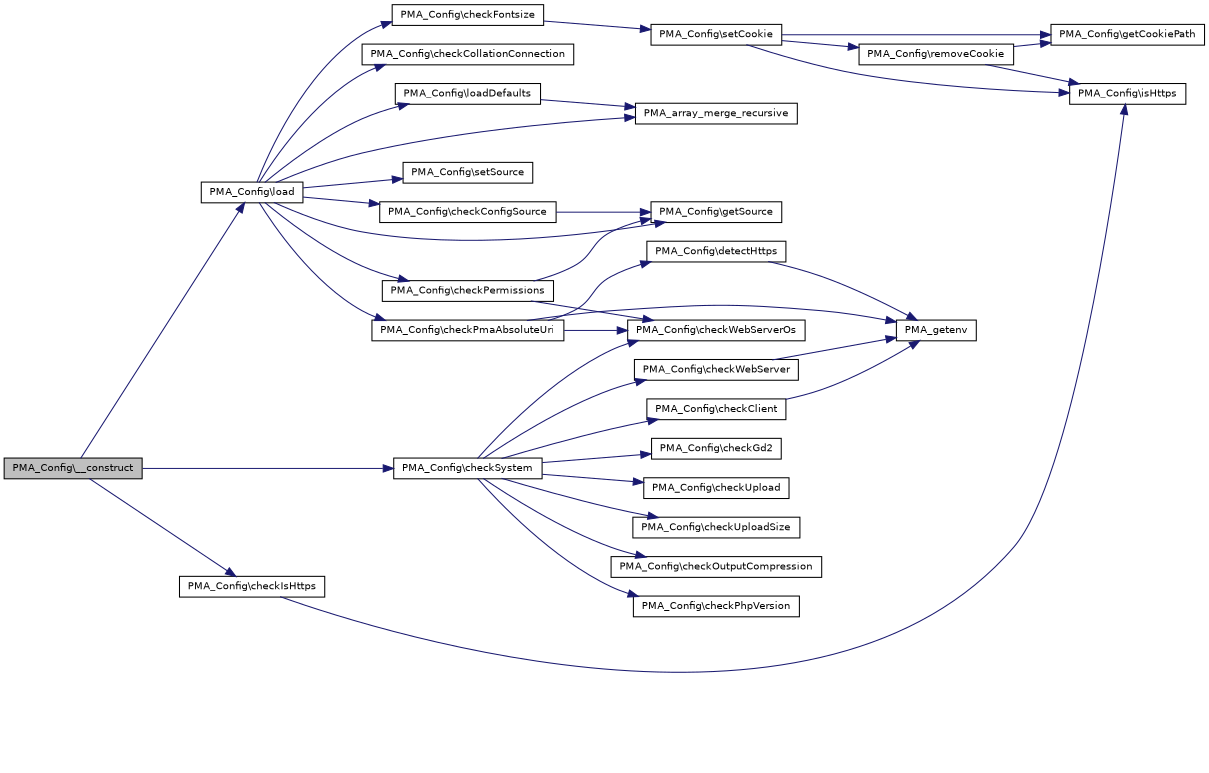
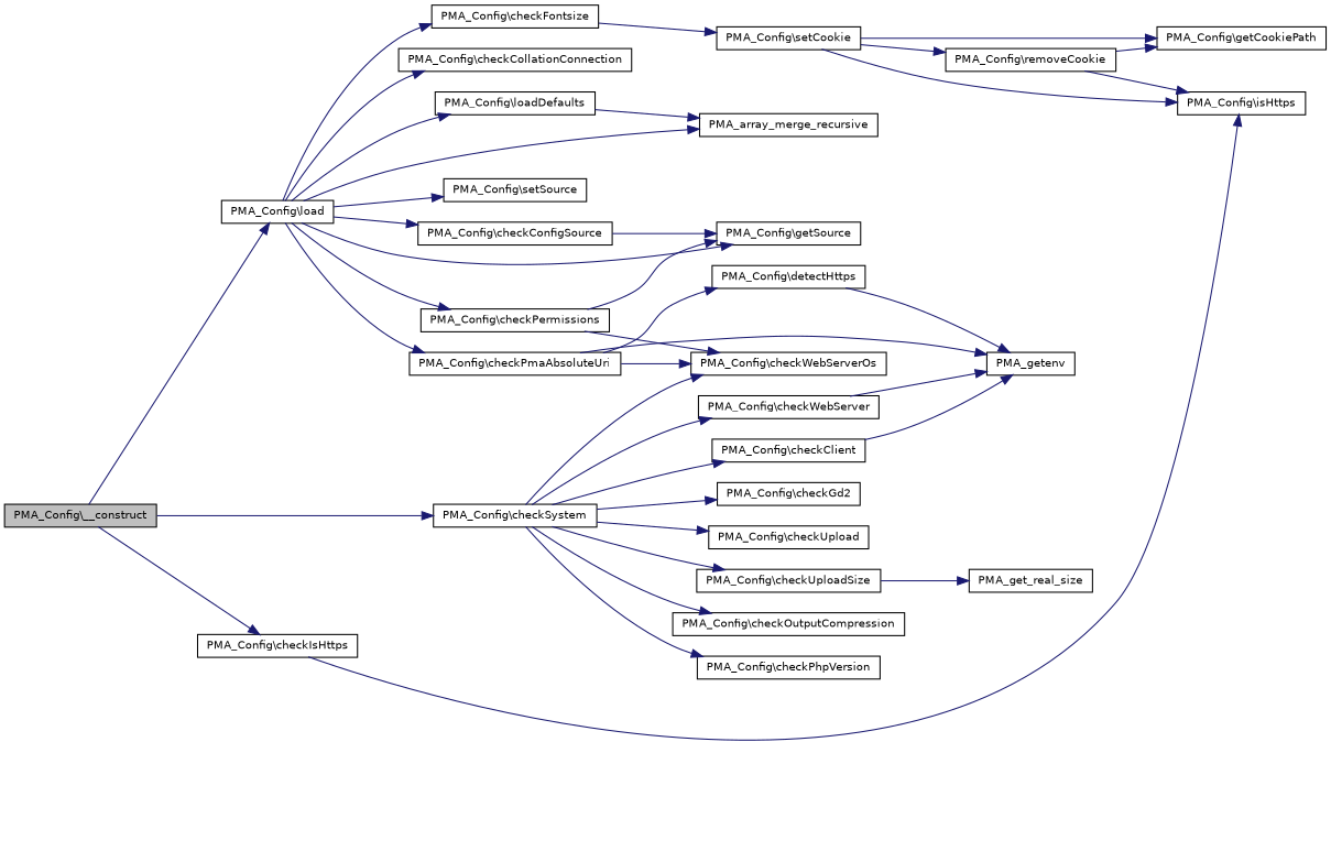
  digraph {
    rankdir=LR
    node [color=black fillcolor=white fontname=Helvetica fontsize=10 shape=record style=filled]
    edge [color=midnightblue fontname=Helvetica fontsize=10 labelfontname=Helvetica labelfontsize=10 style=solid]
    n1 [fillcolor=grey75 fontcolor=black height=0.2 label="PMA_Config\\__construct" width=0.4]
    n2 [height=0.2 label="PMA_Config\\load" width=0.4]
    n3 [height=0.2 label="PMA_Config\\checkSystem" width=0.4]
    n4 [height=0.2 label="PMA_Config\\checkIsHttps" width=0.4]
    n5 [height=0.2 label="PMA_Config\\loadDefaults" width=0.4]
    n6 [height=0.2 label=PMA_array_merge_recursive width=0.4]
    n7 [height=0.2 label="PMA_Config\\setSource" width=0.4]
    n8 [height=0.2 label="PMA_Config\\checkConfigSource" width=0.4]
    n9 [height=0.2 label="PMA_Config\\getSource" width=0.4]
    n10 [height=0.2 label="PMA_Config\\checkPmaAbsoluteUri" width=0.4]
    n11 [height=0.2 label="PMA_Config\\checkFontsize" width=0.4]
    n12 [height=0.2 label="PMA_Config\\checkPermissions" width=0.4]
    n13 [height=0.2 label="PMA_Config\\checkCollationConnection" width=0.4]
    n14 [height=0.2 label="PMA_Config\\detectHttps" width=0.4]
    n15 [height=0.2 label=PMA_getenv width=0.4]
    n16 [height=0.2 label="PMA_Config\\checkWebServerOs" width=0.4]
    n17 [height=0.2 label="PMA_Config\\setCookie" width=0.4]
    n18 [height=0.2 label="PMA_Config\\removeCookie" width=0.4]
    n19 [height=0.2 label="PMA_Config\\getCookiePath" width=0.4]
    n20 [height=0.2 label="PMA_Config\\isHttps" width=0.4]
    n21 [height=0.2 label="PMA_Config\\checkPhpVersion" width=0.4]
    n22 [height=0.2 label="PMA_Config\\checkWebServer" width=0.4]
    n23 [height=0.2 label="PMA_Config\\checkGd2" width=0.4]
    n24 [height=0.2 label="PMA_Config\\checkClient" width=0.4]
    n25 [height=0.2 label="PMA_Config\\checkUpload" width=0.4]
    n26 [height=0.2 label="PMA_Config\\checkUploadSize" width=0.4]
    n27 [height=0.2 label="PMA_Config\\checkOutputCompression" width=0.4]
+   n28 [height=0.2 label=PMA_get_real_size width=0.4]
    n1 -> n2
    n1 -> n3
    n1 -> n4
    n2 -> n5
    n2 -> n6
    n2 -> n7
    n2 -> n8
    n2 -> n9
    n2 -> n10
    n2 -> n11
    n2 -> n12
    n2 -> n13
    n3 -> n16
    n3 -> n21
    n3 -> n22
    n3 -> n23
    n3 -> n24
    n3 -> n25
    n3 -> n26
    n3 -> n27
    n4 -> n20
    n5 -> n6
    n8 -> n9
    n10 -> n14
    n10 -> n15
    n10 -> n16
    n11 -> n17
    n12 -> n9
    n12 -> n16
    n14 -> n15
    n17 -> n18
    n17 -> n19
    n17 -> n20
    n18 -> n19
    n18 -> n20
    n22 -> n15
    n24 -> n15
+   n26 -> n28
  }
